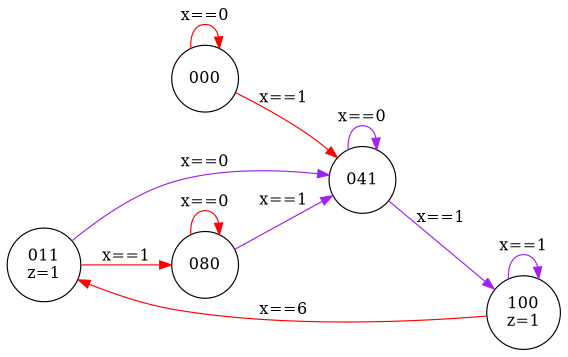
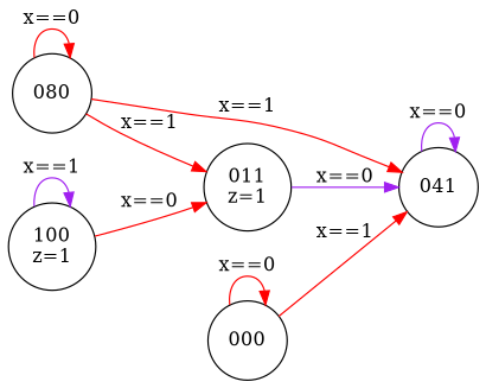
  digraph {
    rankdir=LR
    node [shape=circle]
    edge [color=red]
    n1 [label="011\nz=1"]
    n2 [label=041]
    n3 [label=080]
    n4 [label="100\nz=1"]
    000
    n1 -> n2 [color=purple label="x==0"]
-   n1 -> n3 [label="x==1"]
+   n3 -> n1 [label="x==1"]
    n2 -> n2 [color=purple label="x==0"]
-   n2 -> n4 [color=purple label="x==1"]
-   n3 -> n2 [color=purple label="x==1"]
+   n3 -> n2 [label="x==1"]
    n3 -> n3 [label="x==0"]
-   n4 -> n1 [label="x==6"]
+   n4 -> n1 [label="x==0"]
    n4 -> n4 [color=purple label="x==1"]
    000 -> n2 [label="x==1"]
    000 -> 000 [label="x==0"]
  }
